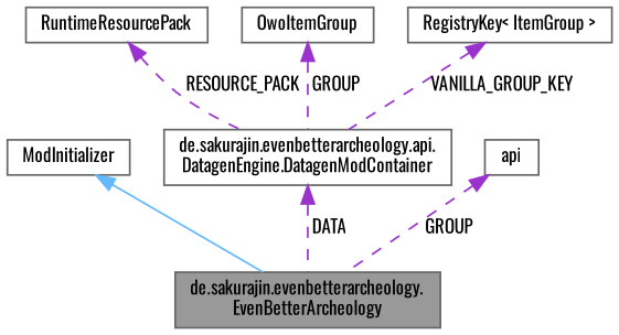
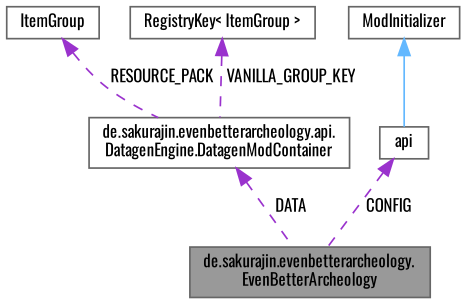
  digraph {
    fontname=Oswald
    rankdir=TB
    node [color=gray40 fillcolor=white fontname=Oswald fontsize=10 shape=box style=filled]
    edge [color=darkorchid3 dir=back fontname=Oswald fontsize=10 labelfontname=Helvetica labelfontsize=10 style=dashed]
    n1 [fillcolor=grey60 fontcolor=black height=0.2 label="de.sakurajin.evenbetterarcheology.\lEvenBetterArcheology" width=0.4]
    n2 [height=0.2 label=ModInitializer width=0.4]
    n3 [height=0.2 label="de.sakurajin.evenbetterarcheology.api.\lDatagenEngine.DatagenModContainer" width=0.4]
-   n4 [height=0.2 label=RuntimeResourcePack width=0.4]
-   n5 [height=0.2 label=OwoItemGroup width=0.4]
+   n4 [height=0.2 label=ItemGroup width=0.4]
    n6 [height=0.2 label="RegistryKey\< ItemGroup \>" width=0.4]
    n7 [height=0.2 label=api width=0.4]
-   n2 -> n1 [color=steelblue1 style=solid]
+   n2 -> n7 [color=steelblue1 style=solid]
    n3 -> n1 [label=" DATA"]
    n4 -> n3 [label=" RESOURCE_PACK"]
-   n5 -> n3 [label=" GROUP"]
    n6 -> n3 [label=" VANILLA_GROUP_KEY"]
-   n7 -> n1 [label=" GROUP"]
+   n7 -> n1 [label=" CONFIG"]
  }
